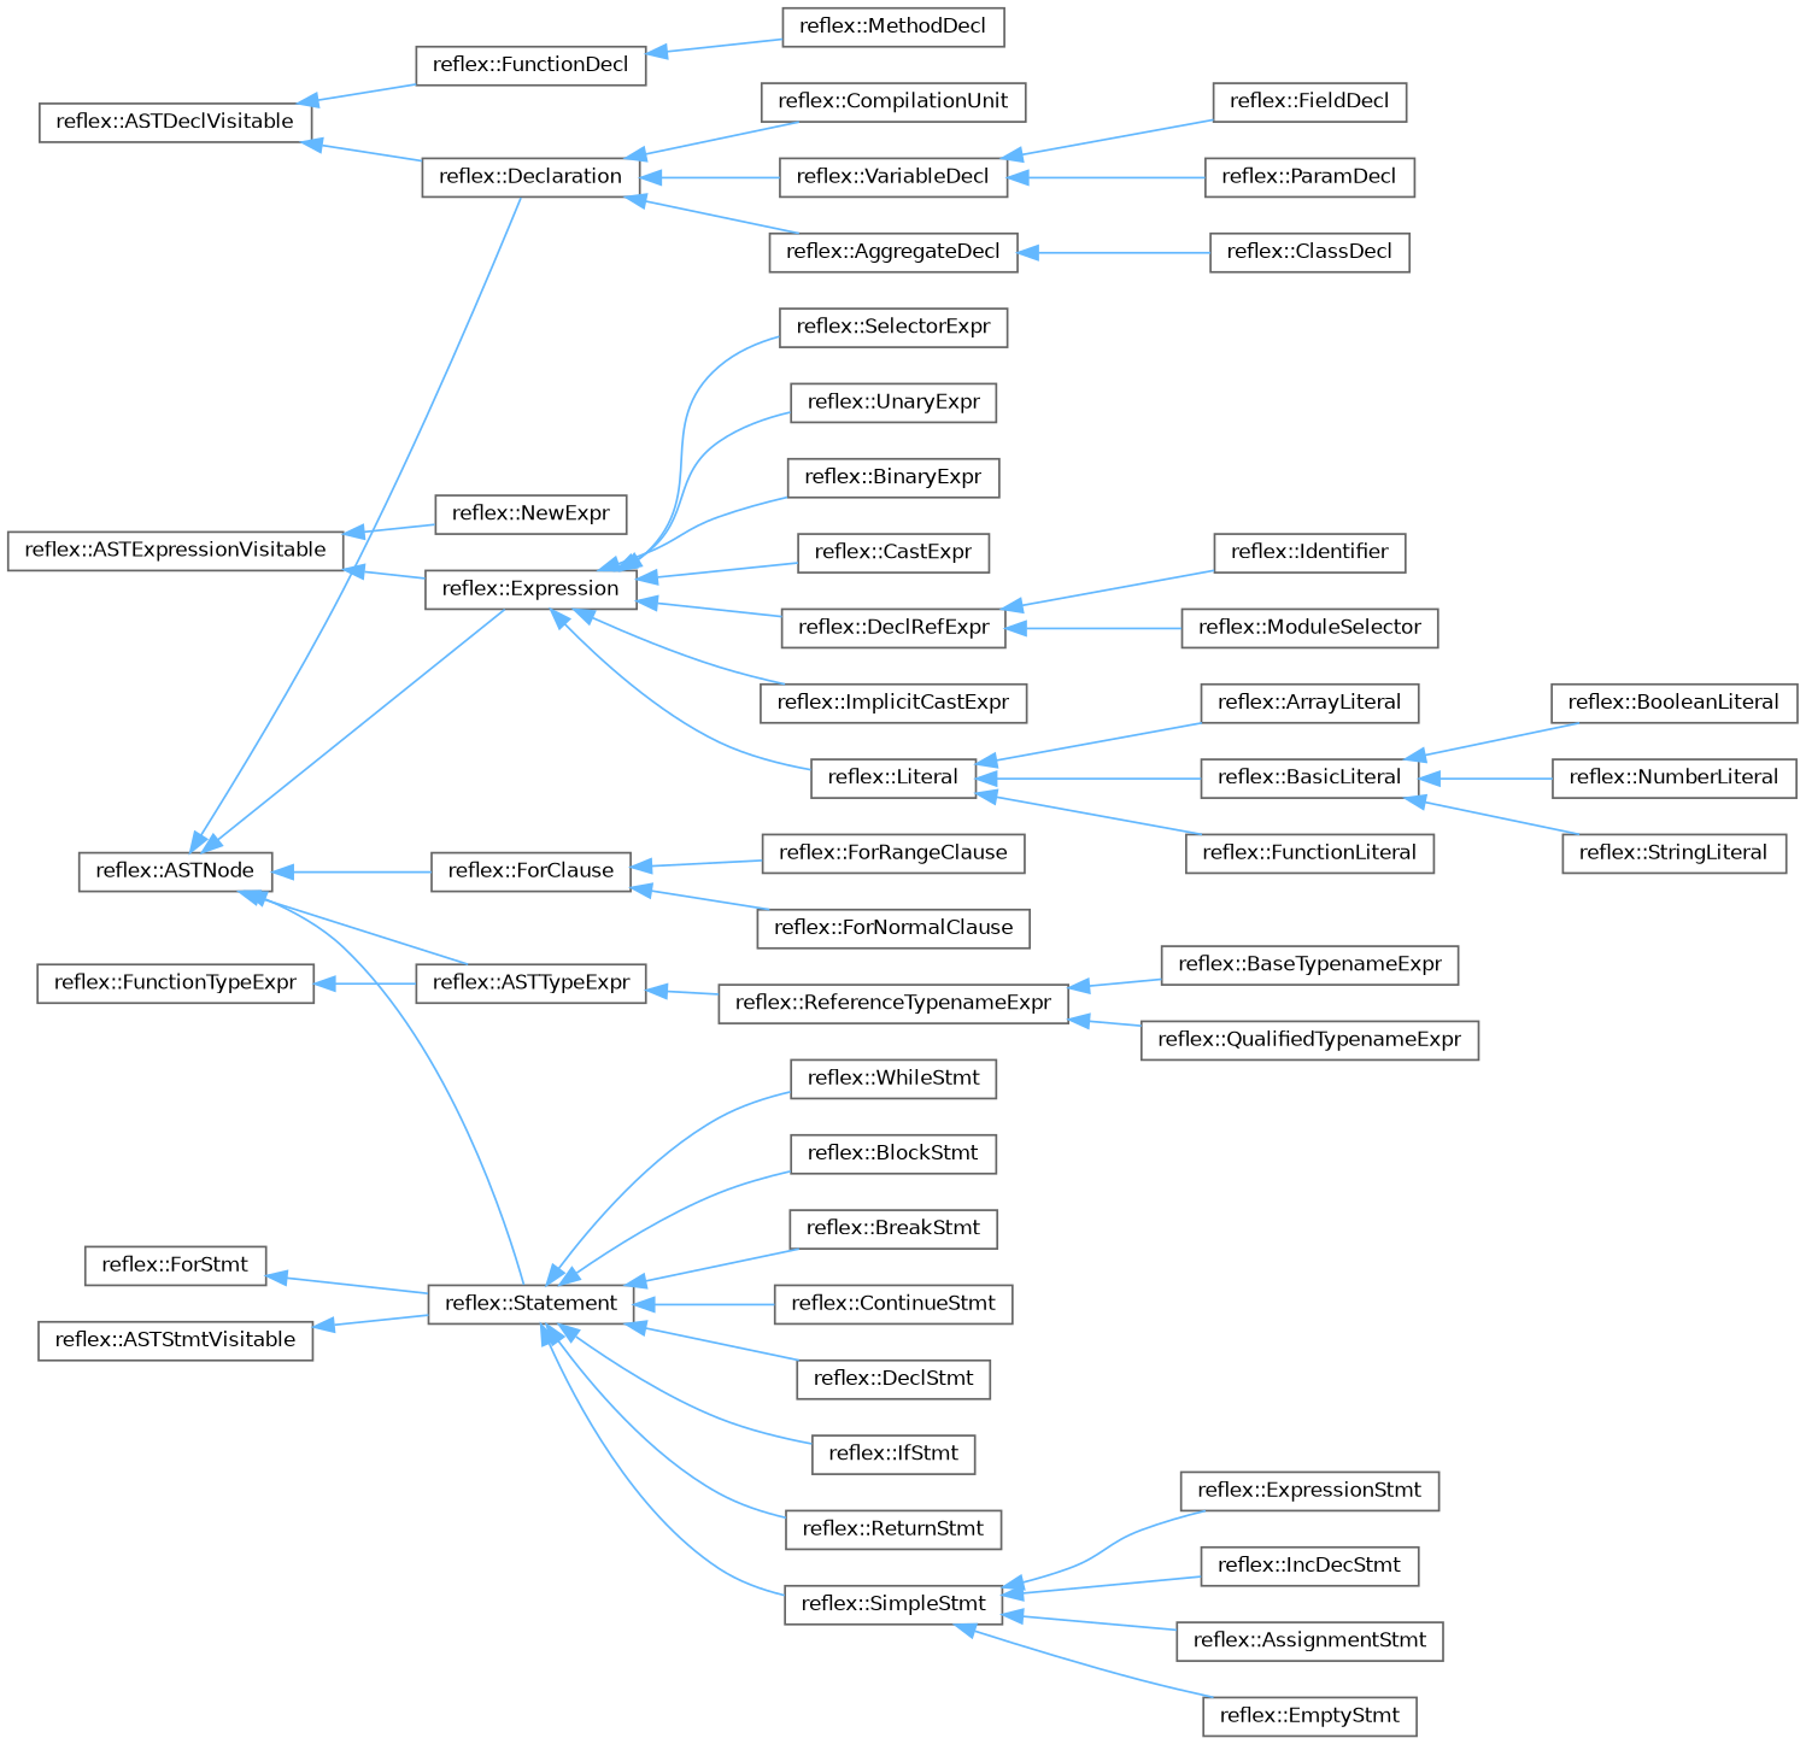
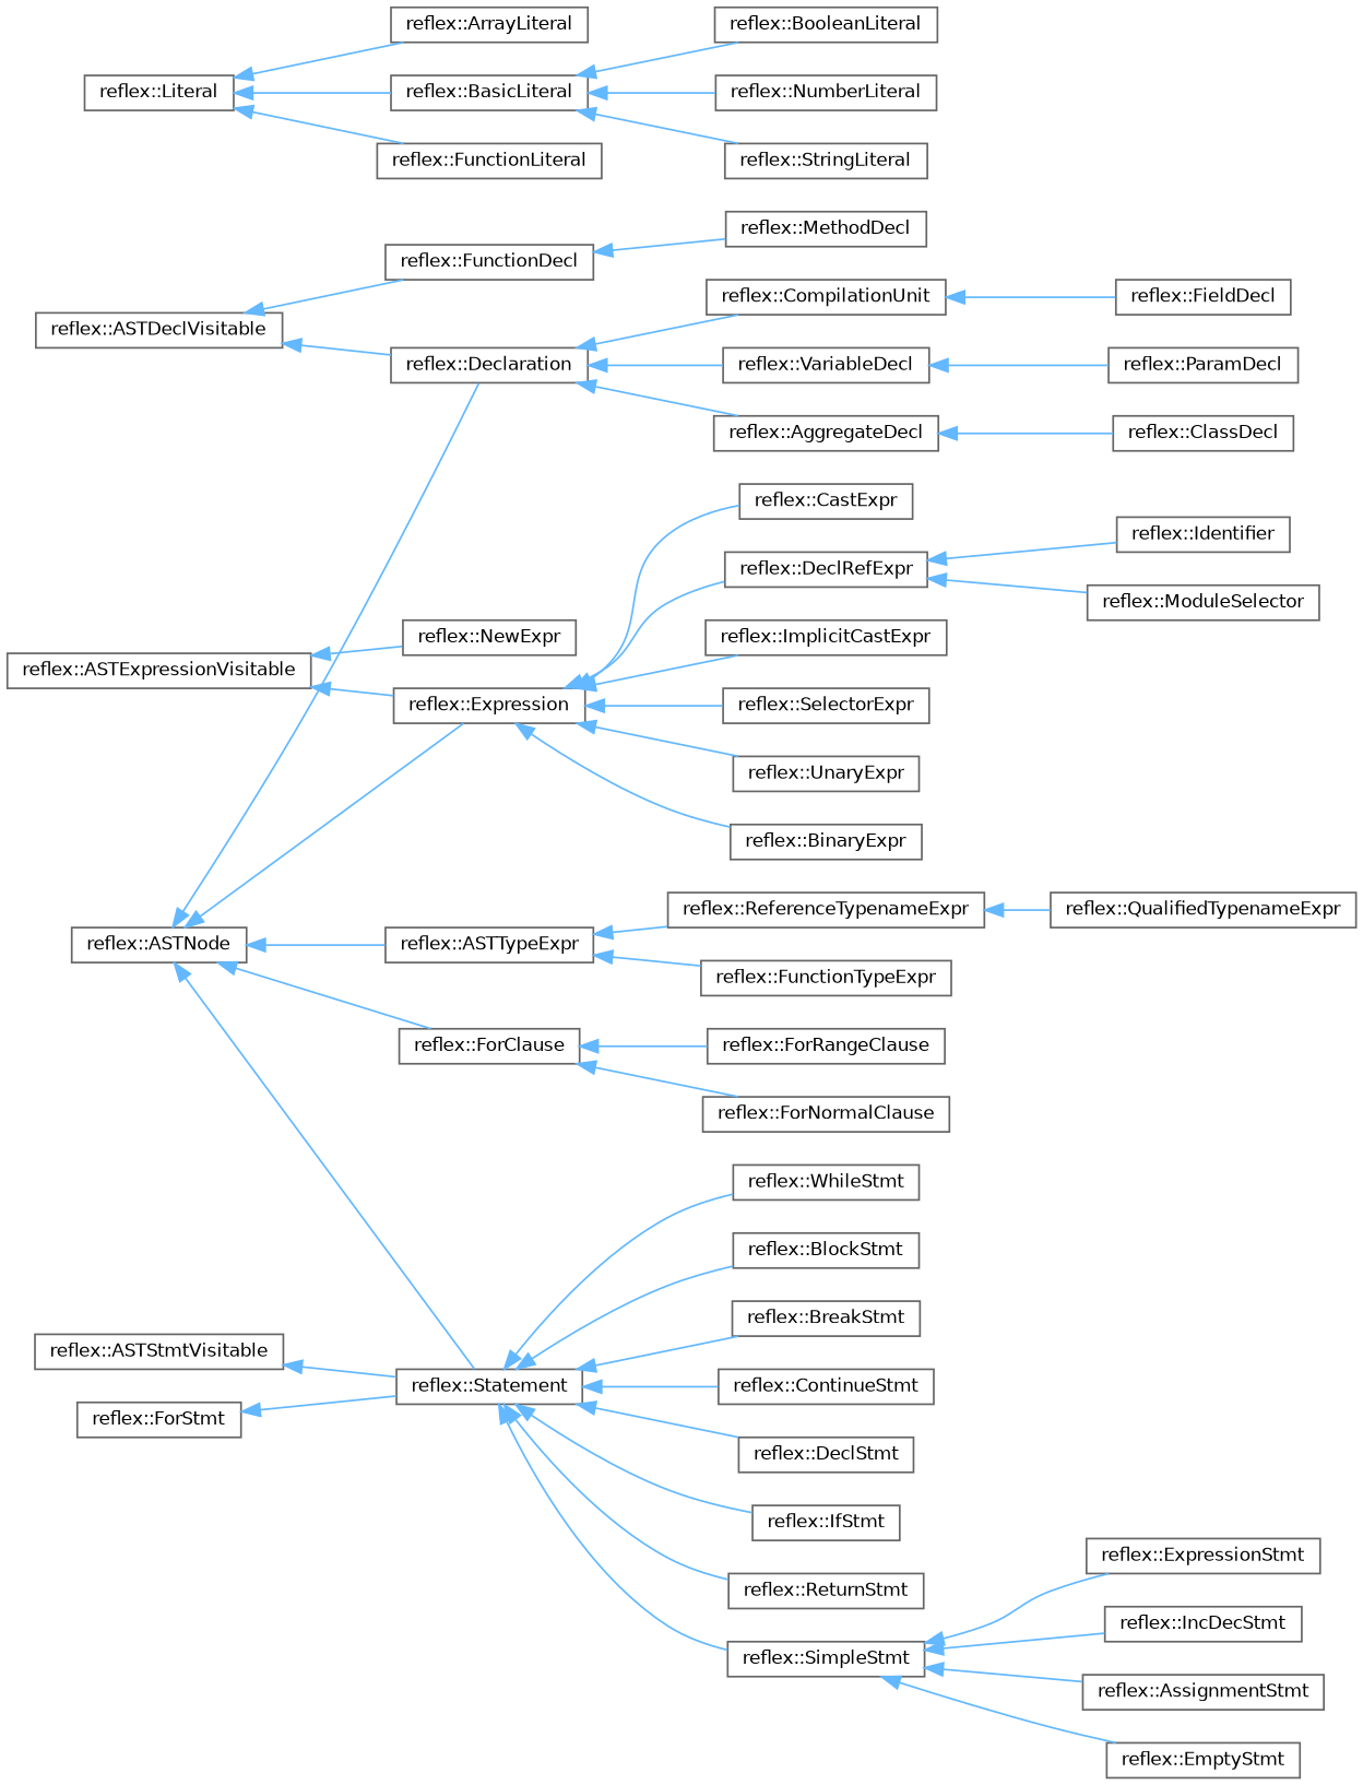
  digraph {
    rankdir=LR
    node [color=grey40 fillcolor=white fontname=Helvetica fontsize=10 shape=box style=filled]
    edge [color=steelblue1 dir=back fontname=Helvetica fontsize=10 labelfontname=Helvetica labelfontsize=10 style=solid]
    n1 [height=0.2 label="reflex::ASTDeclVisitable" width=0.4]
    n2 [height=0.2 label="reflex::Declaration" width=0.4]
    n3 [height=0.2 label="reflex::FunctionDecl" width=0.4]
    n4 [height=0.2 label="reflex::AggregateDecl" width=0.4]
    n5 [height=0.2 label="reflex::CompilationUnit" width=0.4]
    n6 [height=0.2 label="reflex::VariableDecl" width=0.4]
    n7 [height=0.2 label="reflex::ClassDecl" width=0.4]
    n8 [height=0.2 label="reflex::MethodDecl" width=0.4]
    n9 [height=0.2 label="reflex::FieldDecl" width=0.4]
    n10 [height=0.2 label="reflex::ParamDecl" width=0.4]
    n11 [height=0.2 label="reflex::ASTExpressionVisitable" width=0.4]
    n12 [height=0.2 label="reflex::Expression" width=0.4]
    n13 [height=0.2 label="reflex::NewExpr" width=0.4]
    n14 [height=0.2 label="reflex::BinaryExpr" width=0.4]
    n15 [height=0.2 label="reflex::CastExpr" width=0.4]
    n16 [height=0.2 label="reflex::DeclRefExpr" width=0.4]
    n17 [height=0.2 label="reflex::ImplicitCastExpr" width=0.4]
    n18 [height=0.2 label="reflex::Literal" width=0.4]
    n19 [height=0.2 label="reflex::SelectorExpr" width=0.4]
    n20 [height=0.2 label="reflex::UnaryExpr" width=0.4]
    n21 [height=0.2 label="reflex::Identifier" width=0.4]
    n22 [height=0.2 label="reflex::ModuleSelector" width=0.4]
    n23 [height=0.2 label="reflex::ArrayLiteral" width=0.4]
    n24 [height=0.2 label="reflex::BasicLiteral" width=0.4]
    n25 [height=0.2 label="reflex::FunctionLiteral" width=0.4]
    n26 [height=0.2 label="reflex::BooleanLiteral" width=0.4]
    n27 [height=0.2 label="reflex::NumberLiteral" width=0.4]
    n28 [height=0.2 label="reflex::StringLiteral" width=0.4]
    n29 [height=0.2 label="reflex::ASTNode" width=0.4]
    n30 [height=0.2 label="reflex::ASTTypeExpr" width=0.4]
    n31 [height=0.2 label="reflex::ForClause" width=0.4]
    n32 [height=0.2 label="reflex::Statement" width=0.4]
    n33 [height=0.2 label="reflex::FunctionTypeExpr" width=0.4]
    n34 [height=0.2 label="reflex::ReferenceTypenameExpr" width=0.4]
    n35 [height=0.2 label="reflex::ForNormalClause" width=0.4]
    n36 [height=0.2 label="reflex::ForRangeClause" width=0.4]
    n37 [height=0.2 label="reflex::BlockStmt" width=0.4]
    n38 [height=0.2 label="reflex::BreakStmt" width=0.4]
    n39 [height=0.2 label="reflex::ContinueStmt" width=0.4]
    n40 [height=0.2 label="reflex::DeclStmt" width=0.4]
    n41 [height=0.2 label="reflex::IfStmt" width=0.4]
    n42 [height=0.2 label="reflex::ReturnStmt" width=0.4]
    n43 [height=0.2 label="reflex::SimpleStmt" width=0.4]
    n44 [height=0.2 label="reflex::WhileStmt" width=0.4]
-   n45 [height=0.2 label="reflex::BaseTypenameExpr" width=0.4]
    n46 [height=0.2 label="reflex::QualifiedTypenameExpr" width=0.4]
    n47 [height=0.2 label="reflex::ForStmt" width=0.4]
    n48 [height=0.2 label="reflex::AssignmentStmt" width=0.4]
    n49 [height=0.2 label="reflex::EmptyStmt" width=0.4]
    n50 [height=0.2 label="reflex::ExpressionStmt" width=0.4]
    n51 [height=0.2 label="reflex::IncDecStmt" width=0.4]
    n52 [height=0.2 label="reflex::ASTStmtVisitable" width=0.4]
    n1 -> n2
    n1 -> n3
    n2 -> n4
    n2 -> n5
    n2 -> n6
    n3 -> n8
    n4 -> n7
-   n6 -> n9
+   n5 -> n9
    n6 -> n10
    n11 -> n12
    n11 -> n13
    n12 -> n14
    n12 -> n15
    n12 -> n16
    n12 -> n17
-   n12 -> n18
    n12 -> n19
    n12 -> n20
    n16 -> n21
    n16 -> n22
    n18 -> n23
    n18 -> n24
    n18 -> n25
    n24 -> n26
    n24 -> n27
    n24 -> n28
    n29 -> n2
    n29 -> n12
    n29 -> n30
    n29 -> n31
    n29 -> n32
-   n33 -> n30
+   n30 -> n33
    n30 -> n34
    n31 -> n35
    n31 -> n36
    n32 -> n37
    n32 -> n38
    n32 -> n39
    n32 -> n40
    n32 -> n41
    n32 -> n42
    n32 -> n43
    n32 -> n44
-   n34 -> n45
    n34 -> n46
    n43 -> n48
    n43 -> n49
    n43 -> n50
    n43 -> n51
    n47 -> n32
    n52 -> n32
  }
